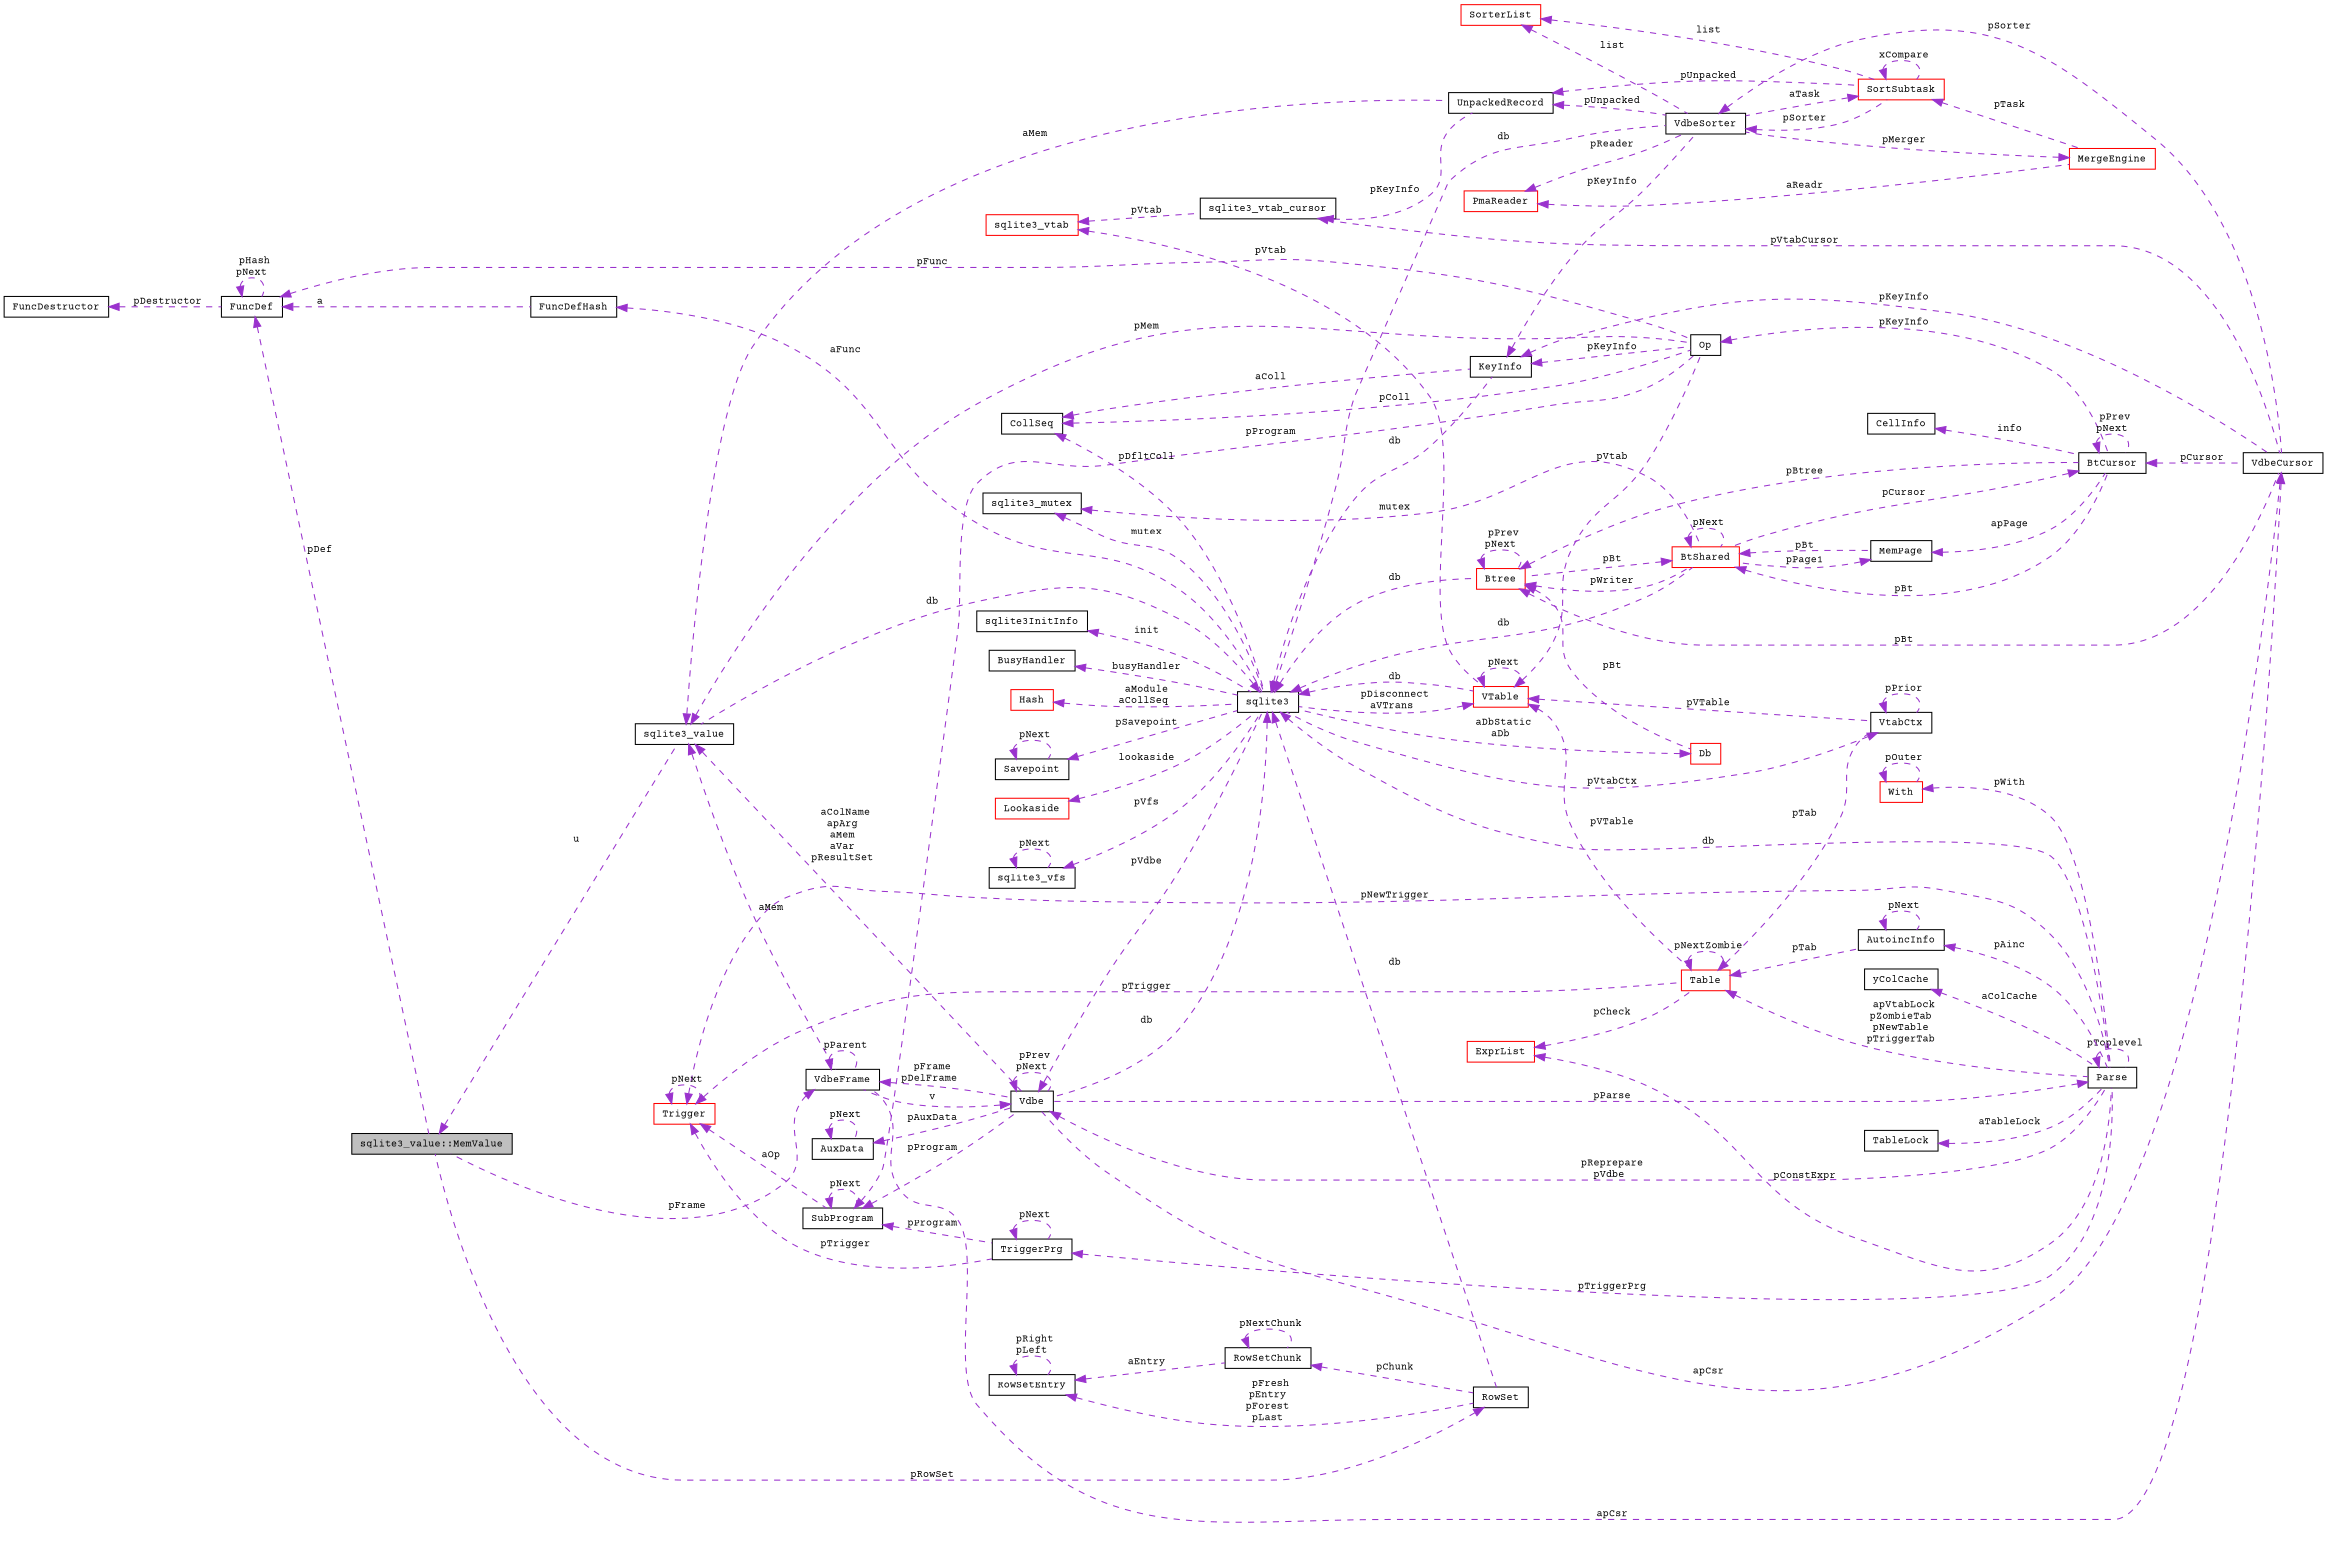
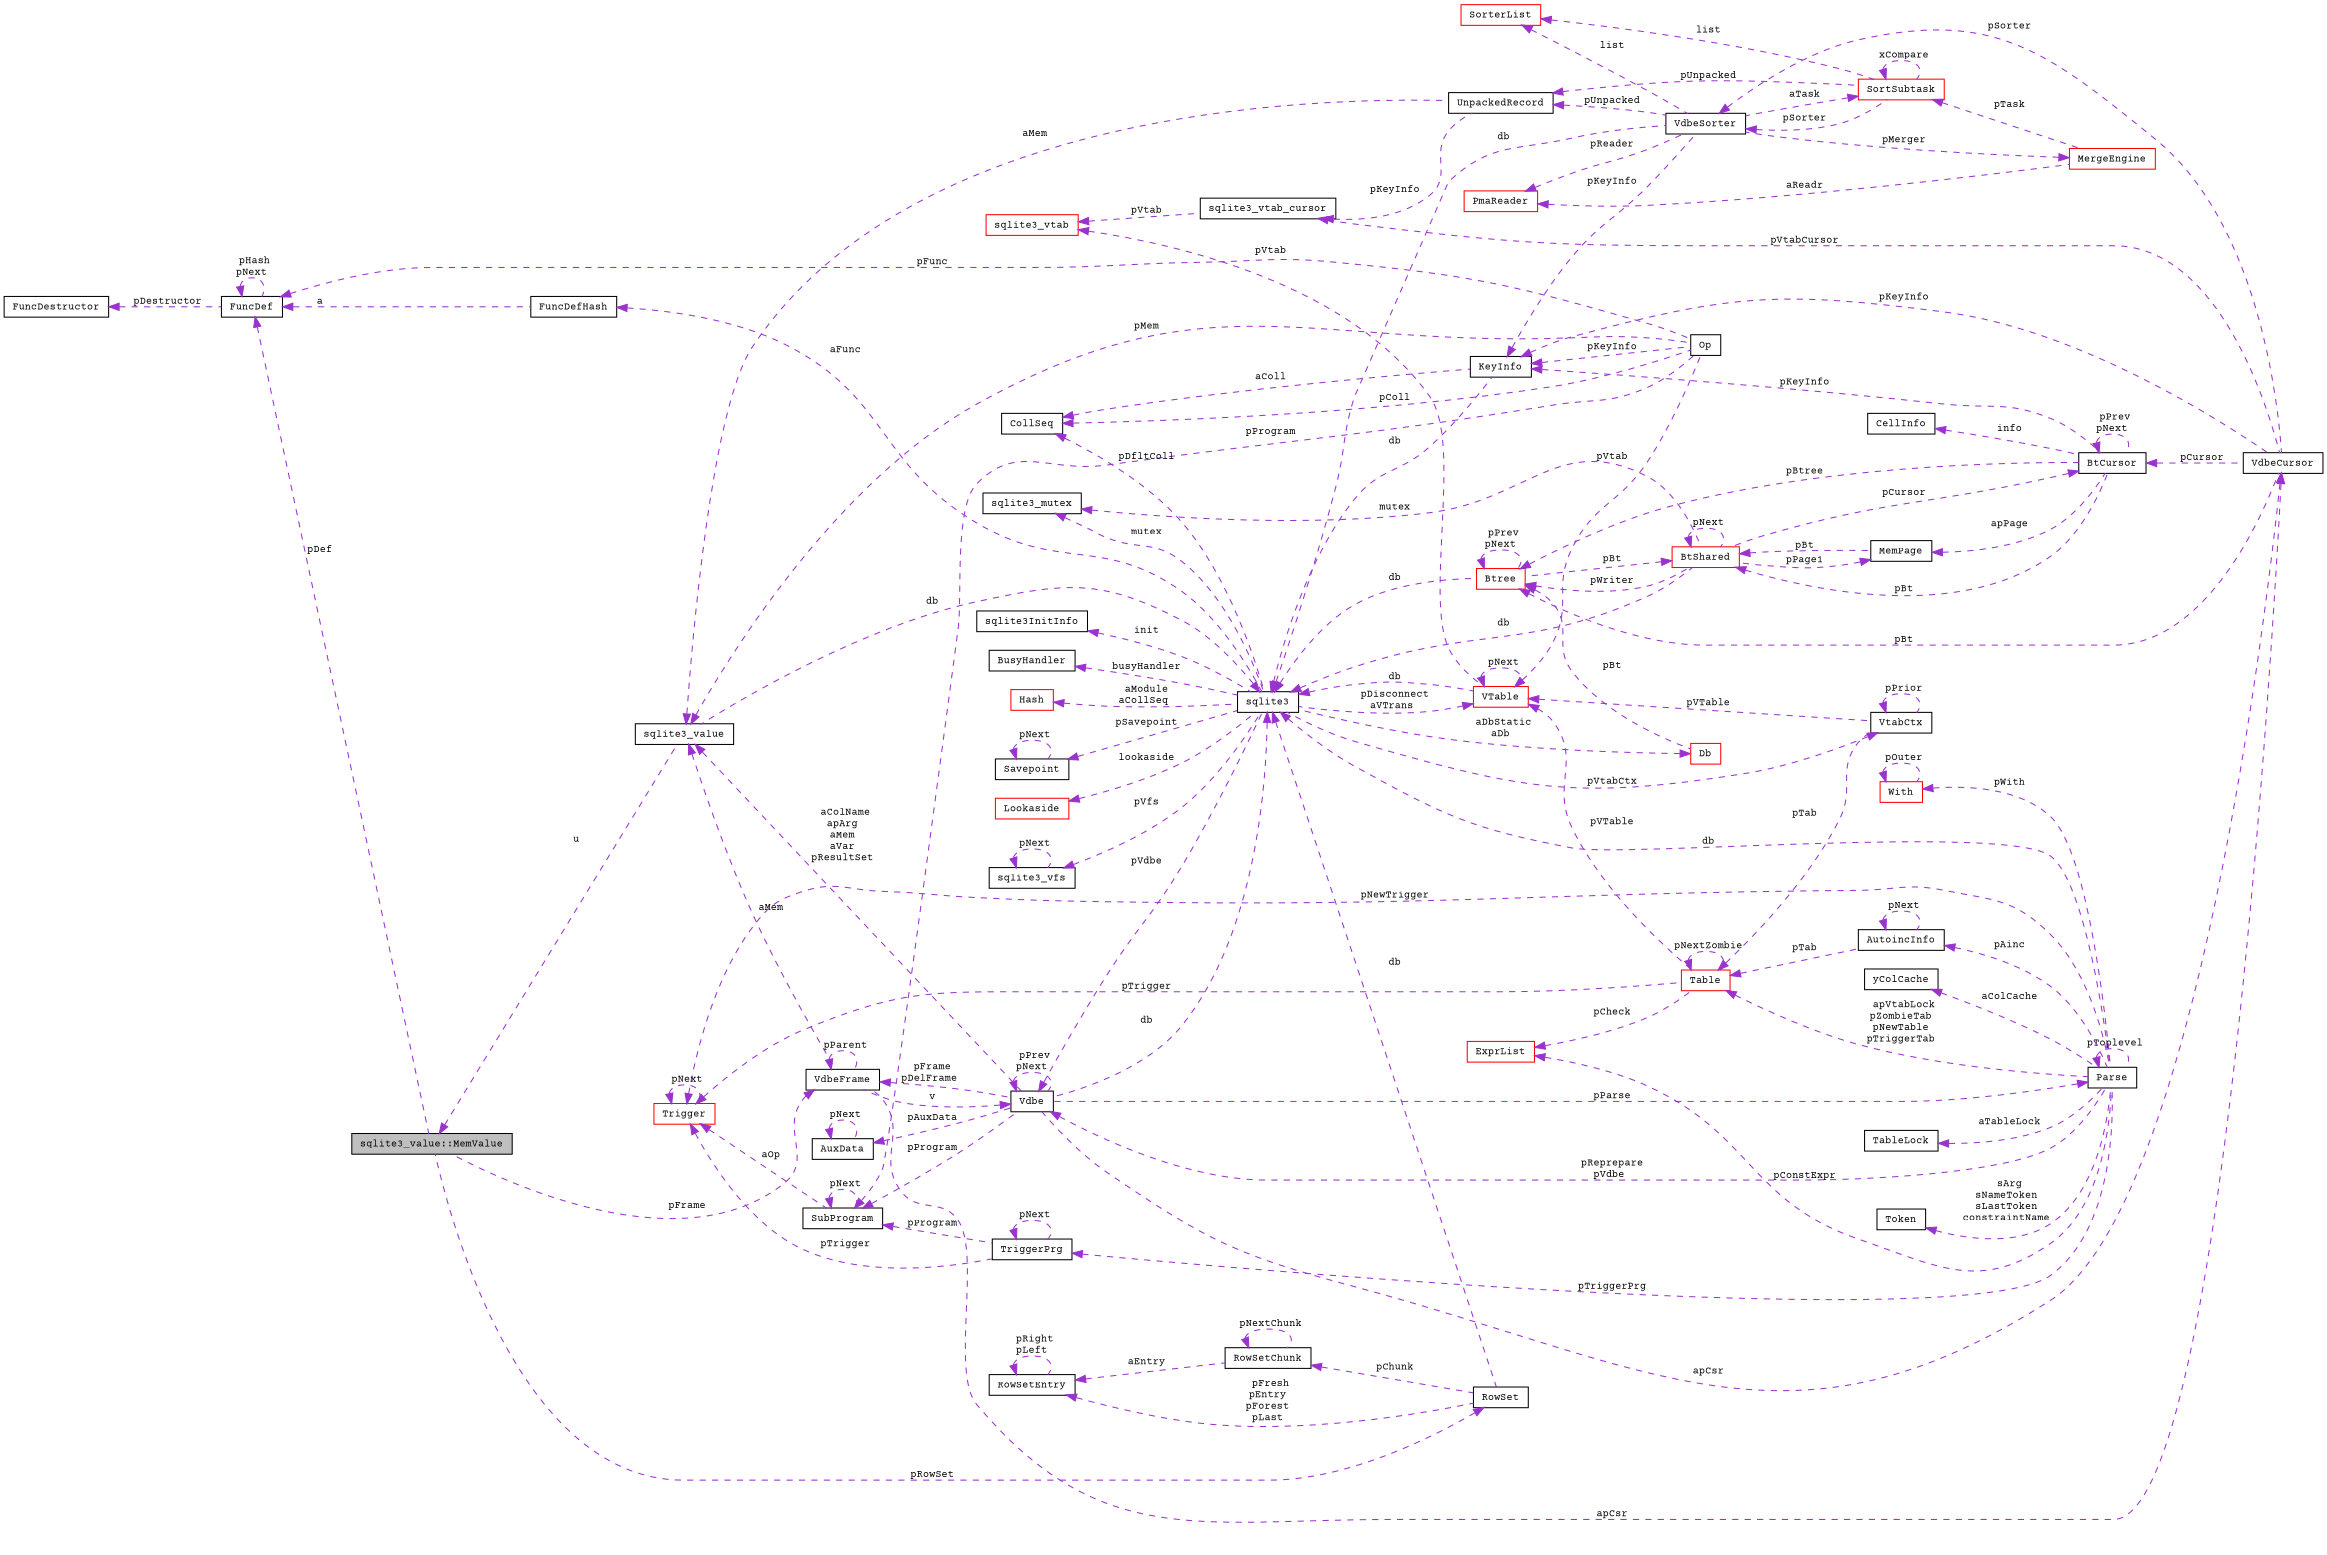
  digraph {
    fontname="Courier Prime"
    rankdir=LR
    node [color=black fillcolor=white fontname="Courier Prime" fontsize=10 shape=record style=filled]
    edge [color=darkorchid3 dir=back fontname="Courier Prime" fontsize=10 labelfontname=Helvetica labelfontsize=10 style=dashed]
    n1 [fillcolor=grey75 fontcolor=black height=0.2 label="sqlite3_value::MemValue" width=0.4]
    n2 [height=0.2 label=sqlite3_value width=0.4]
    n3 [height=0.2 label=VdbeFrame width=0.4]
    n4 [height=0.2 label=Vdbe width=0.4]
    n5 [height=0.2 label=Op width=0.4]
    n6 [height=0.2 label=UnpackedRecord width=0.4]
    n7 [height=0.2 label=sqlite3 width=0.4]
    n8 [height=0.2 label=Parse width=0.4]
    n9 [height=0.2 label=VdbeSorter width=0.4]
    n10 [color=red height=0.2 label=SortSubtask width=0.4]
    n11 [color=red height=0.2 label=VTable width=0.4]
    n12 [height=0.2 label=KeyInfo width=0.4]
    n13 [color=red height=0.2 label=BtShared width=0.4]
    n14 [color=red height=0.2 label=Btree width=0.4]
    n15 [height=0.2 label=RowSet width=0.4]
    n16 [color=red height=0.2 label=Table width=0.4]
    n17 [height=0.2 label=VtabCtx width=0.4]
    n18 [height=0.2 label=VdbeCursor width=0.4]
    n19 [height=0.2 label=BtCursor width=0.4]
    n20 [height=0.2 label=MemPage width=0.4]
    n21 [color=red height=0.2 label=Db width=0.4]
    n22 [height=0.2 label=AuxData width=0.4]
    n23 [height=0.2 label=SubProgram width=0.4]
    n24 [height=0.2 label=TriggerPrg width=0.4]
    n25 [height=0.2 label=CollSeq width=0.4]
    n26 [height=0.2 label=AutoincInfo width=0.4]
    n27 [color=red height=0.2 label=sqlite3_vtab width=0.4]
    n28 [height=0.2 label=sqlite3_vtab_cursor width=0.4]
    n29 [height=0.2 label=FuncDef width=0.4]
    n30 [height=0.2 label=FuncDefHash width=0.4]
    n31 [height=0.2 label=FuncDestructor width=0.4]
    n32 [height=0.2 label=CellInfo width=0.4]
    n33 [height=0.2 label=sqlite3_mutex width=0.4]
    n34 [color=red height=0.2 label=MergeEngine width=0.4]
    n35 [color=red height=0.2 label=SorterList width=0.4]
    n36 [color=red height=0.2 label=PmaReader width=0.4]
    n37 [height=0.2 label=TableLock width=0.4]
+   n38 [height=0.2 label=Token width=0.4]
    n39 [color=red height=0.2 label=With width=0.4]
    n40 [height=0.2 label=yColCache width=0.4]
    n41 [color=red height=0.2 label=Trigger width=0.4]
    n42 [color=red height=0.2 label=ExprList width=0.4]
    n43 [height=0.2 label=Savepoint width=0.4]
    n44 [color=red height=0.2 label=Lookaside width=0.4]
    n45 [height=0.2 label=sqlite3_vfs width=0.4]
    n46 [height=0.2 label=sqlite3InitInfo width=0.4]
    n47 [height=0.2 label=BusyHandler width=0.4]
    n48 [color=red height=0.2 label=Hash width=0.4]
    n49 [height=0.2 label=RowSetChunk width=0.4]
    n50 [height=0.2 label=RowSetEntry width=0.4]
    n1 -> n2 [label=" u"]
    n2 -> n3 [label=" aMem"]
    n2 -> n4 [label=" aColName\napArg\naMem\naVar\npResultSet"]
    n2 -> n5 [label=" pMem"]
    n2 -> n6 [label=" aMem"]
    n3 -> n1 [label=" pFrame"]
    n3 -> n3 [label=" pParent"]
    n3 -> n4 [label=" pFrame\npDelFrame"]
    n4 -> n3 [label=" v"]
    n4 -> n4 [label=" pPrev\npNext"]
    n4 -> n7 [label=" pVdbe"]
    n4 -> n8 [label=" pReprepare\npVdbe"]
    n6 -> n9 [label=" pUnpacked"]
    n6 -> n10 [label=" pUnpacked"]
    n7 -> n2 [label=" db"]
    n7 -> n4 [label=" db"]
    n7 -> n8 [label=" db"]
    n7 -> n9 [label=" db"]
    n7 -> n11 [label=" db"]
    n7 -> n12 [label=" db"]
    n7 -> n13 [label=" db"]
    n7 -> n14 [label=" db"]
    n7 -> n15 [label=" db"]
    n8 -> n4 [label=" pParse"]
    n8 -> n8 [label=" pToplevel"]
    n9 -> n10 [label=" pSorter"]
    n9 -> n18 [label=" pSorter"]
    n10 -> n9 [label=" aTask"]
    n10 -> n10 [label=" xCompare"]
    n10 -> n34 [label=" pTask"]
    n11 -> n5 [label=" pVtab"]
    n11 -> n7 [label=" pDisconnect\naVTrans"]
    n11 -> n11 [label=" pNext"]
    n11 -> n16 [label=" pVTable"]
    n11 -> n17 [label=" pVTable"]
    n12 -> n5 [label=" pKeyInfo"]
    n12 -> n9 [label=" pKeyInfo"]
    n12 -> n18 [label=" pKeyInfo"]
-   n5 -> n19 [label=" pKeyInfo"]
+   n12 -> n19 [label=" pKeyInfo"]
    n13 -> n13 [label=" pNext"]
    n13 -> n14 [label=" pBt"]
    n13 -> n19 [label=" pBt"]
    n13 -> n20 [label=" pBt"]
    n14 -> n13 [label=" pWriter"]
    n14 -> n14 [label=" pPrev\npNext"]
    n14 -> n18 [label=" pBt"]
    n14 -> n19 [label=" pBtree"]
    n14 -> n21 [label=" pBt"]
    n15 -> n1 [label=" pRowSet"]
    n16 -> n8 [label=" apVtabLock\npZombieTab\npNewTable\npTriggerTab"]
    n16 -> n16 [label=" pNextZombie"]
    n16 -> n17 [label=" pTab"]
    n16 -> n26 [label=" pTab"]
    n17 -> n7 [label=" pVtabCtx"]
    n17 -> n17 [label=" pPrior"]
    n18 -> n3 [label=" apCsr"]
    n18 -> n4 [label=" apCsr"]
    n19 -> n13 [label=" pCursor"]
    n19 -> n18 [label=" pCursor"]
    n19 -> n19 [label=" pPrev\npNext"]
    n20 -> n13 [label=" pPage1"]
    n20 -> n19 [label=" apPage"]
    n21 -> n7 [label=" aDbStatic\naDb"]
    n22 -> n4 [label=" pAuxData"]
    n22 -> n22 [label=" pNext"]
    n23 -> n4 [label=" pProgram"]
    n23 -> n5 [label=" pProgram"]
    n23 -> n23 [label=" pNext"]
    n23 -> n24 [label=" pProgram"]
    n24 -> n8 [label=" pTriggerPrg"]
    n24 -> n24 [label=" pNext"]
    n25 -> n5 [label=" pColl"]
    n25 -> n7 [label=" pDfltColl"]
    n25 -> n12 [label=" aColl"]
    n26 -> n8 [label=" pAinc"]
    n26 -> n26 [label=" pNext"]
    n27 -> n11 [label=" pVtab"]
    n27 -> n28 [label=" pVtab"]
    n28 -> n6 [label=" pKeyInfo"]
    n28 -> n18 [label=" pVtabCursor"]
    n29 -> n1 [label=" pDef"]
    n29 -> n5 [label=" pFunc"]
    n29 -> n29 [label=" pHash\npNext"]
    n29 -> n30 [label=" a"]
    n30 -> n7 [label=" aFunc"]
    n31 -> n29 [label=" pDestructor"]
    n32 -> n19 [label=" info"]
    n33 -> n7 [label=" mutex"]
    n33 -> n13 [label=" mutex"]
    n34 -> n9 [label=" pMerger"]
    n35 -> n9 [label=" list"]
    n35 -> n10 [label=" list"]
    n36 -> n9 [label=" pReader"]
    n36 -> n34 [label=" aReadr"]
    n37 -> n8 [label=" aTableLock"]
+   n38 -> n8 [label=" sArg\nsNameToken\nsLastToken\nconstraintName"]
    n39 -> n8 [label=" pWith"]
    n39 -> n39 [label=" pOuter"]
    n40 -> n8 [label=" aColCache"]
    n41 -> n8 [label=" pNewTrigger"]
    n41 -> n16 [label=" pTrigger"]
    n41 -> n23 [label=" aOp"]
    n41 -> n24 [label=" pTrigger"]
    n41 -> n41 [label=" pNext"]
    n42 -> n8 [label=" pConstExpr"]
    n42 -> n16 [label=" pCheck"]
    n43 -> n7 [label=" pSavepoint"]
    n43 -> n43 [label=" pNext"]
    n44 -> n7 [label=" lookaside"]
    n45 -> n7 [label=" pVfs"]
    n45 -> n45 [label=" pNext"]
    n46 -> n7 [label=" init"]
    n47 -> n7 [label=" busyHandler"]
    n48 -> n7 [label=" aModule\naCollSeq"]
    n49 -> n15 [label=" pChunk"]
    n49 -> n49 [label=" pNextChunk"]
    n50 -> n15 [label=" pFresh\npEntry\npForest\npLast"]
    n50 -> n49 [label=" aEntry"]
    n50 -> n50 [label=" pRight\npLeft"]
  }
